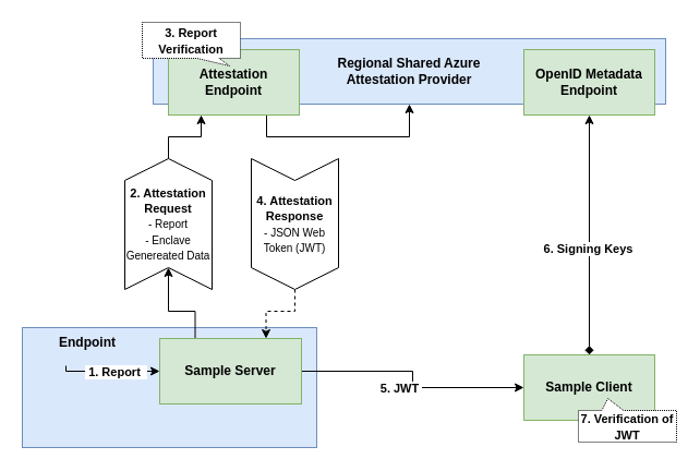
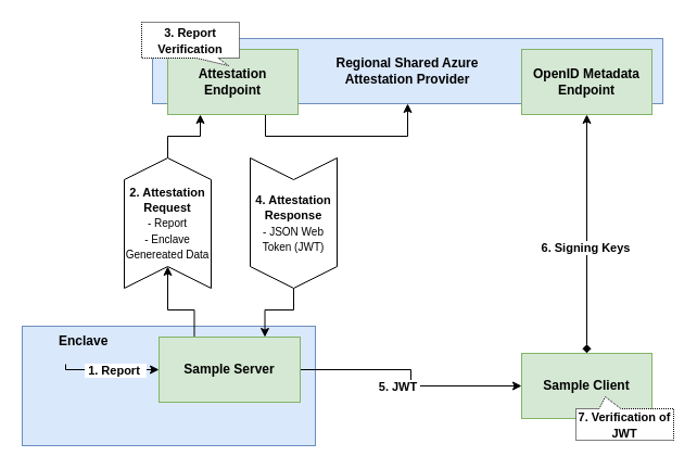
  <mxCell id="0" />
  <mxCell id="1" parent="0" />
- <mxCell id="2" value="Endpoint" style="rounded=0;whiteSpace=wrap;html=1;verticalAlign=top;fontStyle=1;fillColor=#dae8fc;strokeColor=#6c8ebf;align=left;spacingLeft=32;" parent="1" vertex="1"><mxGeometry x="20" y="300" width="270" height="110" as="geometry" /></mxCell>
+ <mxCell id="2" value="Enclave" style="rounded=0;whiteSpace=wrap;html=1;verticalAlign=top;fontStyle=1;fillColor=#dae8fc;strokeColor=#6c8ebf;align=left;spacingLeft=32;" parent="1" vertex="1"><mxGeometry x="20" y="300" width="270" height="110" as="geometry" /></mxCell>
  <mxCell id="3" style="edgeStyle=orthogonalEdgeStyle;rounded=0;orthogonalLoop=1;jettySize=auto;html=1;exitX=1;exitY=0.5;exitDx=0;exitDy=0;entryX=0;entryY=0.5;entryDx=0;entryDy=0;" parent="1" source="6" target="7" edge="1"><mxGeometry relative="1" as="geometry" /></mxCell>
  <mxCell id="4" value="&lt;b&gt;&amp;nbsp;5. JWT&amp;nbsp;&lt;/b&gt;" style="edgeLabel;html=1;align=center;verticalAlign=middle;resizable=0;points=[];" parent="3" vertex="1" connectable="0"><mxGeometry x="0.21" y="3" relative="1" as="geometry"><mxPoint x="-27.72" y="3" as="offset" /></mxGeometry></mxCell>
  <mxCell id="5" style="edgeStyle=orthogonalEdgeStyle;rounded=0;orthogonalLoop=1;jettySize=auto;html=1;exitX=0.25;exitY=0;exitDx=0;exitDy=0;startArrow=none;startFill=0;entryX=0;entryY=0.5;entryDx=0;entryDy=0;" parent="1" source="6" target="10" edge="1"><mxGeometry relative="1" as="geometry"><Array as="points"><mxPoint x="179" y="285" /><mxPoint x="154" y="285" /></Array></mxGeometry></mxCell>
  <mxCell id="6" value="Sample Server" style="rounded=0;whiteSpace=wrap;html=1;fontStyle=1;fillColor=#d5e8d4;strokeColor=#82b366;" parent="1" vertex="1"><mxGeometry x="146" y="310" width="130" height="60" as="geometry" /></mxCell>
  <mxCell id="7" value="Sample Client" style="rounded=0;whiteSpace=wrap;html=1;fontStyle=1;fillColor=#d5e8d4;strokeColor=#82b366;" parent="1" vertex="1"><mxGeometry x="480" y="325" width="120" height="60" as="geometry" /></mxCell>
  <mxCell id="8" value="Regional Shared Azure&lt;br&gt;Attestation Provider" style="rounded=0;whiteSpace=wrap;html=1;fontStyle=1;fillColor=#dae8fc;strokeColor=#6c8ebf;" parent="1" vertex="1"><mxGeometry x="140" y="35" width="470" height="60" as="geometry" /></mxCell>
  <mxCell id="9" style="edgeStyle=orthogonalEdgeStyle;rounded=0;orthogonalLoop=1;jettySize=auto;html=1;exitX=1;exitY=0.5;exitDx=0;exitDy=0;entryX=0.25;entryY=1;entryDx=0;entryDy=0;startArrow=none;startFill=0;" parent="1" source="10" target="17" edge="1"><mxGeometry relative="1" as="geometry"><Array as="points"><mxPoint x="154" y="125" /><mxPoint x="184" y="125" /></Array></mxGeometry></mxCell>
  <mxCell id="10" value="&lt;b&gt;&lt;font style=&quot;font-size: 11px&quot;&gt;2. Attestation Request&lt;/font&gt;&lt;/b&gt;&lt;br&gt;&lt;font style=&quot;font-size: 10px&quot;&gt;- Report&lt;br&gt;- Enclave Genereated Data&lt;/font&gt;" style="shape=step;perimeter=stepPerimeter;whiteSpace=wrap;html=1;fixedSize=1;rotation=0;horizontal=1;direction=north;" parent="1" vertex="1"><mxGeometry x="114" y="145" width="80" height="120" as="geometry" /></mxCell>
  <mxCell id="11" style="edgeStyle=orthogonalEdgeStyle;rounded=0;orthogonalLoop=1;jettySize=auto;html=1;entryX=0;entryY=0.5;entryDx=0;entryDy=0;" parent="1" target="6" edge="1"><mxGeometry relative="1" as="geometry"><mxPoint x="60" y="335" as="sourcePoint" /><Array as="points"><mxPoint x="60" y="335" /><mxPoint x="60" y="355" /></Array></mxGeometry></mxCell>
  <mxCell id="12" value="&lt;b&gt;&amp;nbsp;1. Report&amp;nbsp;&amp;nbsp;&lt;/b&gt;" style="edgeLabel;html=1;align=center;verticalAlign=middle;resizable=0;points=[];labelBackgroundColor=#ffffff;" parent="11" vertex="1" connectable="0"><mxGeometry x="0.184" y="-1" relative="1" as="geometry"><mxPoint x="-3.69" y="-1" as="offset" /></mxGeometry></mxCell>
  <mxCell id="13" style="edgeStyle=orthogonalEdgeStyle;rounded=0;orthogonalLoop=1;jettySize=auto;html=1;exitX=0.5;exitY=1;exitDx=0;exitDy=0;entryX=0.5;entryY=0;entryDx=0;entryDy=0;startArrow=classic;startFill=1;endArrow=diamond;" parent="1" source="15" target="7" edge="1"><mxGeometry relative="1" as="geometry" /></mxCell>
  <mxCell id="14" value="&lt;b&gt;6. Signing Keys&lt;/b&gt;" style="edgeLabel;html=1;align=center;verticalAlign=middle;resizable=0;points=[];" parent="13" vertex="1" connectable="0"><mxGeometry x="0.107" y="-2" relative="1" as="geometry"><mxPoint as="offset" /></mxGeometry></mxCell>
  <mxCell id="15" value="OpenID Metadata Endpoint" style="rounded=0;whiteSpace=wrap;html=1;fontStyle=1;fillColor=#d5e8d4;strokeColor=#82b366;" parent="1" vertex="1"><mxGeometry x="480" y="45" width="120" height="60" as="geometry" /></mxCell>
  <mxCell id="16" style="edgeStyle=orthogonalEdgeStyle;rounded=0;orthogonalLoop=1;jettySize=auto;html=1;exitX=0.75;exitY=1;exitDx=0;exitDy=0;startArrow=none;startFill=0;" parent="1" source="17" target="8" edge="1"><mxGeometry relative="1" as="geometry" /></mxCell>
  <mxCell id="17" value="Attestation&lt;br&gt;Endpoint" style="rounded=0;whiteSpace=wrap;html=1;fontStyle=1;fillColor=#d5e8d4;strokeColor=#82b366;" parent="1" vertex="1"><mxGeometry x="154" y="45" width="120" height="60" as="geometry" /></mxCell>
- <mxCell id="18" style="edgeStyle=orthogonalEdgeStyle;rounded=0;orthogonalLoop=1;jettySize=auto;html=1;exitX=1;exitY=0.5;exitDx=0;exitDy=0;entryX=0.75;entryY=0;entryDx=0;entryDy=0;startArrow=none;startFill=0;dashed=1;" parent="1" source="19" target="6" edge="1"><mxGeometry relative="1" as="geometry"><Array as="points"><mxPoint x="270" y="285" /><mxPoint x="244" y="285" /></Array></mxGeometry></mxCell>
+ <mxCell id="18" style="edgeStyle=orthogonalEdgeStyle;rounded=0;orthogonalLoop=1;jettySize=auto;html=1;exitX=1;exitY=0.5;exitDx=0;exitDy=0;entryX=0.75;entryY=0;entryDx=0;entryDy=0;startArrow=none;startFill=0;" parent="1" source="19" target="6" edge="1"><mxGeometry relative="1" as="geometry"><Array as="points"><mxPoint x="270" y="285" /><mxPoint x="244" y="285" /></Array></mxGeometry></mxCell>
  <mxCell id="19" value="&lt;b&gt;&lt;font style=&quot;font-size: 11px&quot;&gt;4. Attestation Response&lt;/font&gt;&lt;/b&gt;&lt;br&gt;&lt;span style=&quot;font-size: 10px&quot;&gt;- JSON Web Token (JWT)&lt;/span&gt;" style="shape=step;perimeter=stepPerimeter;whiteSpace=wrap;html=1;fixedSize=1;rotation=0;horizontal=1;direction=south;" parent="1" vertex="1"><mxGeometry x="230" y="145" width="80" height="120" as="geometry" /></mxCell>
  <mxCell id="20" value="&lt;b&gt;&lt;font style=&quot;font-size: 11px&quot;&gt;7. Verification of JWT&lt;/font&gt;&lt;/b&gt;" style="shape=callout;whiteSpace=wrap;html=1;perimeter=calloutPerimeter;dashed=1;direction=west;size=11;position=0.54;position2=0.7;dashPattern=1 1;" parent="1" vertex="1"><mxGeometry x="530" y="365" width="90" height="40" as="geometry" /></mxCell>
  <mxCell id="21" value="&lt;b&gt;&lt;font style=&quot;font-size: 11px&quot;&gt;3. Report Verification&lt;/font&gt;&lt;/b&gt;" style="shape=callout;whiteSpace=wrap;html=1;perimeter=calloutPerimeter;dashed=1;direction=east;size=7;position=0.56;position2=0.89;dashPattern=1 1;" parent="1" vertex="1"><mxGeometry x="130" y="20" width="90" height="40" as="geometry" /></mxCell>
